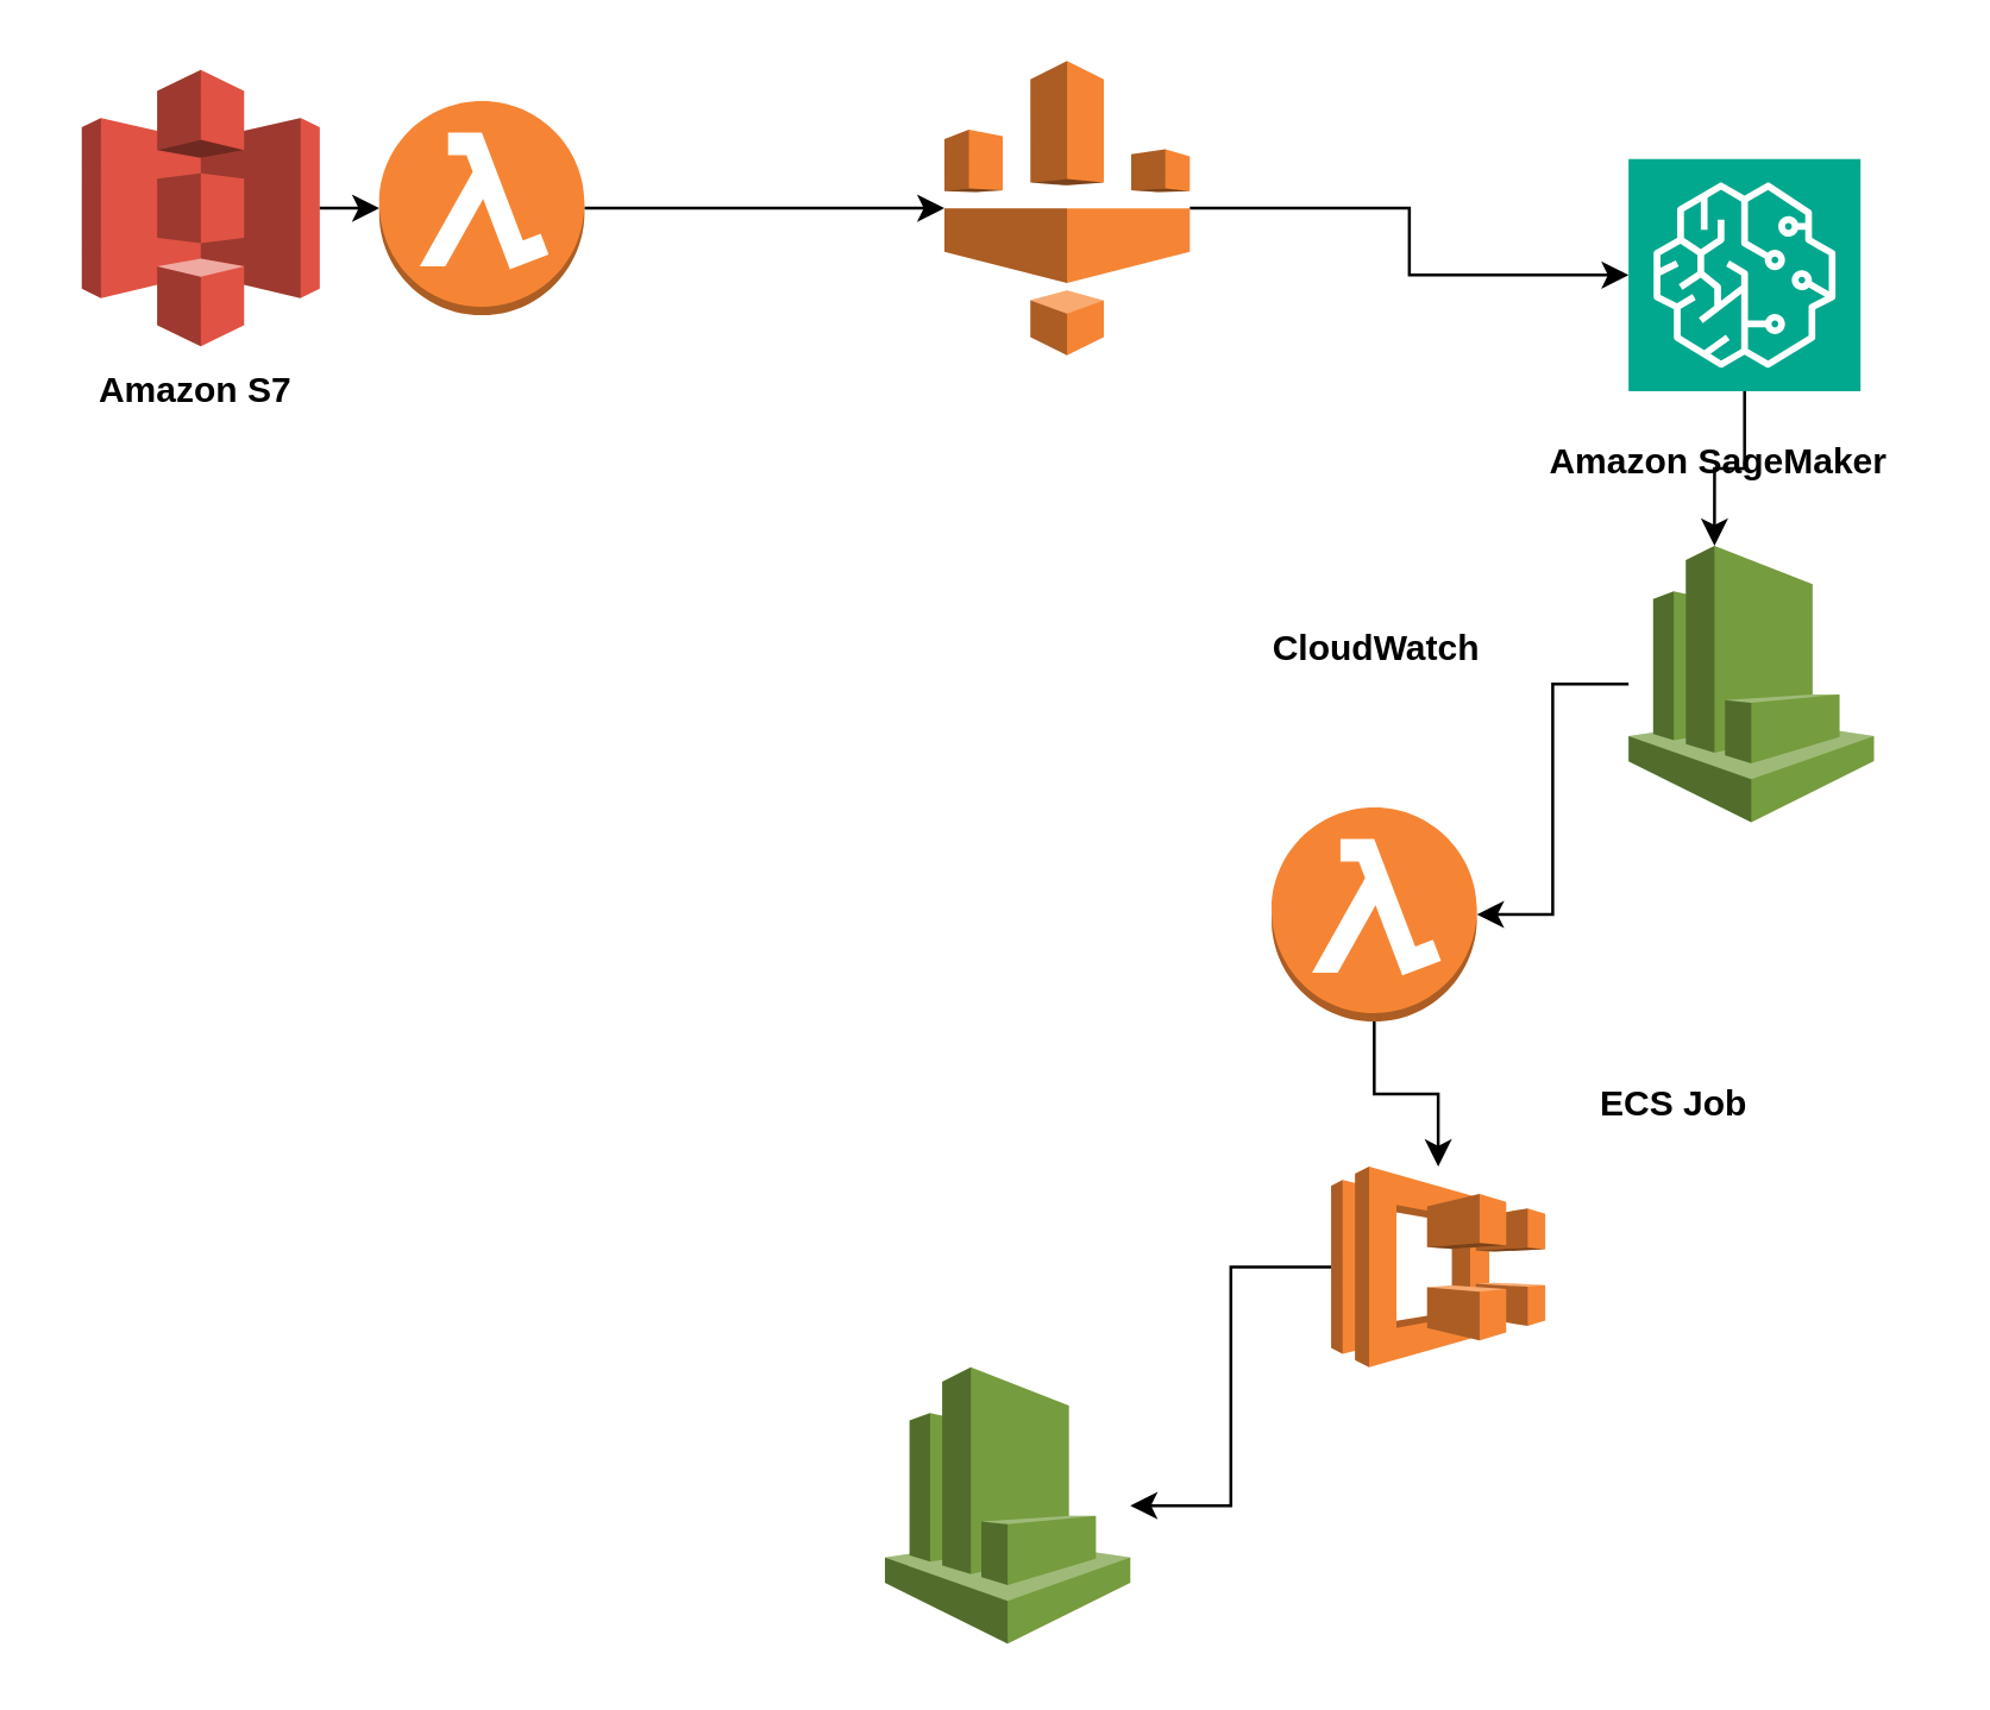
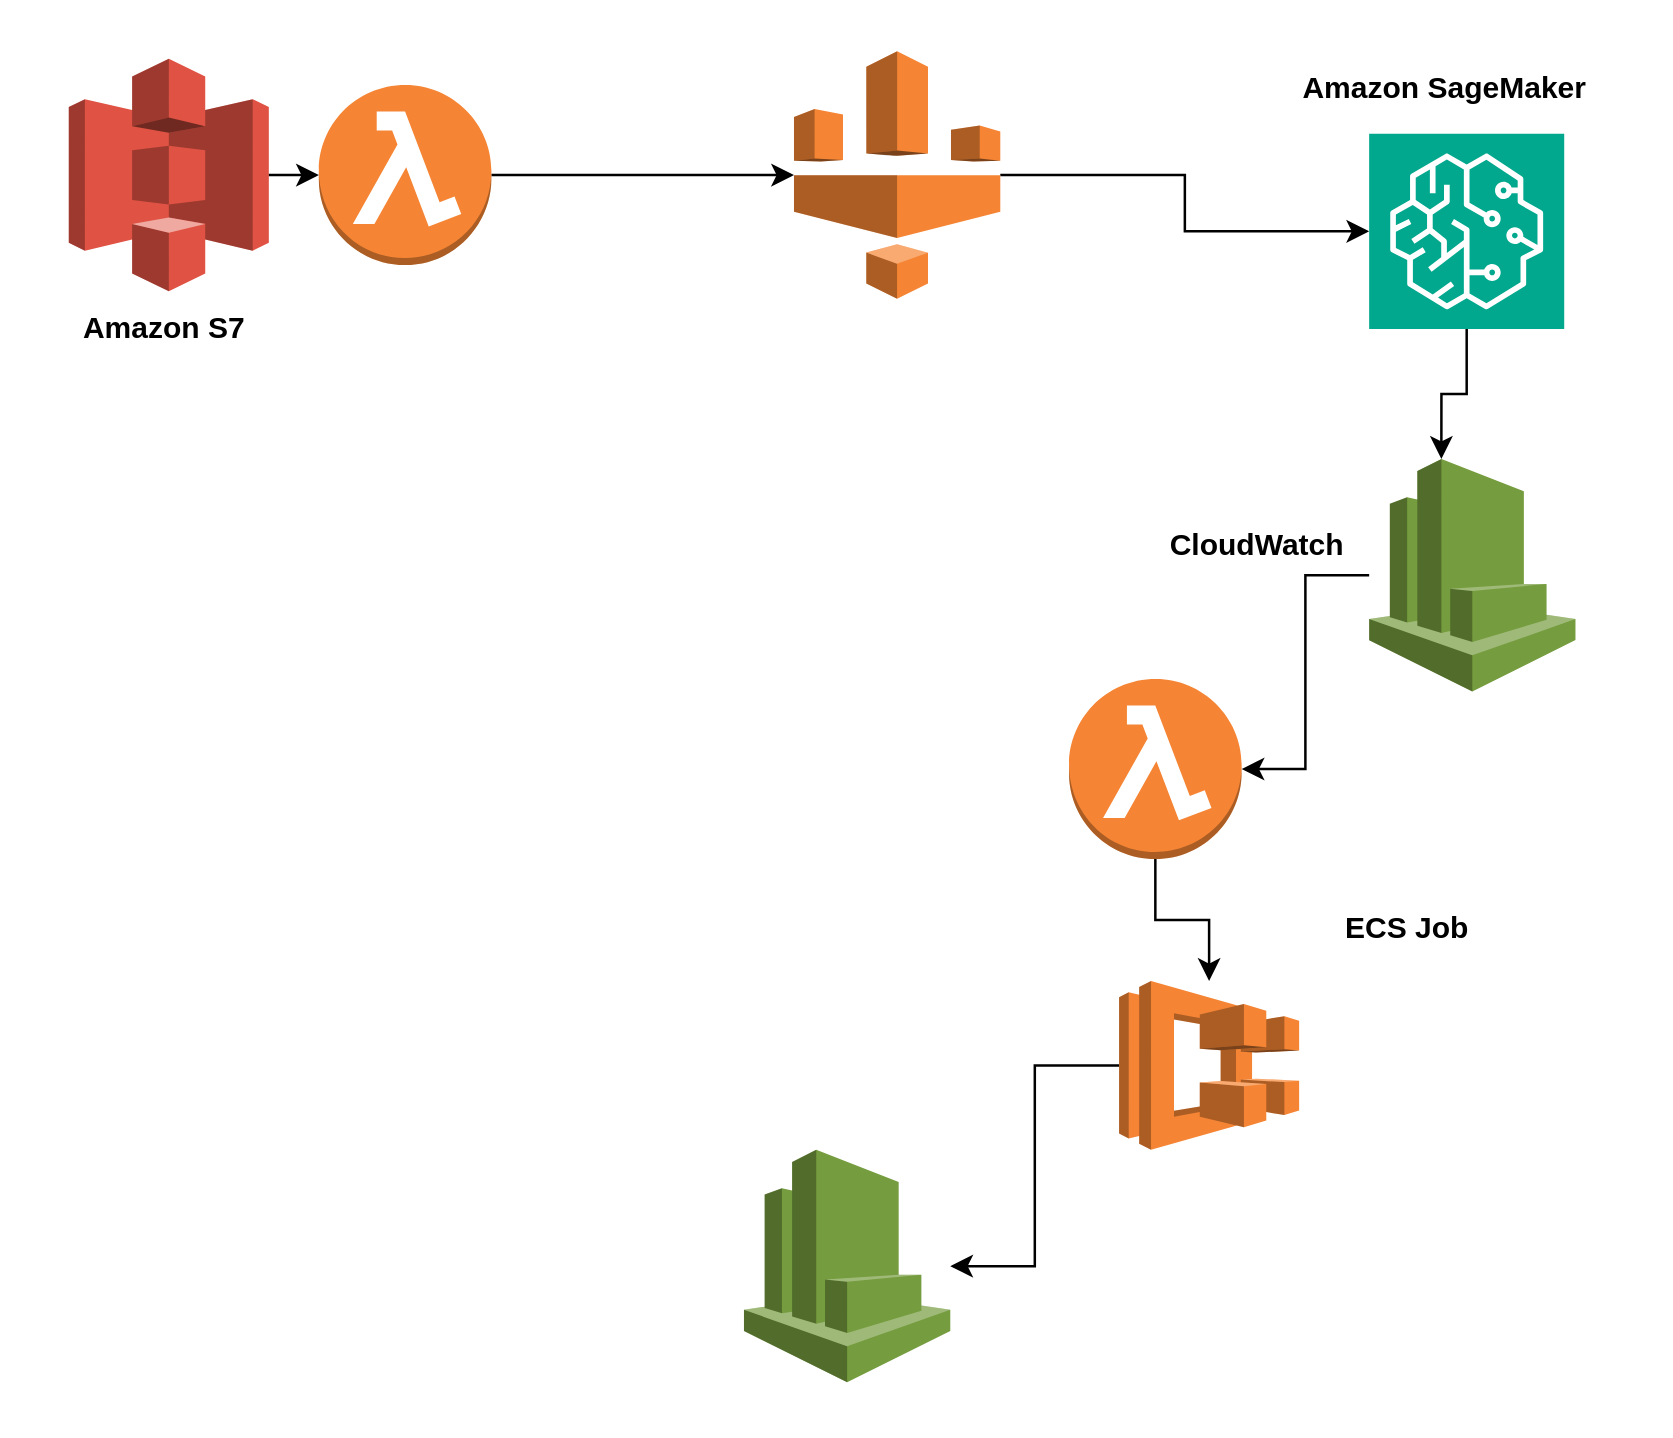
  <mxCell id="0" />
  <mxCell id="1" parent="0" />
  <mxCell id="2" value="" style="outlineConnect=0;dashed=0;verticalLabelPosition=bottom;verticalAlign=top;align=center;html=1;shape=mxgraph.aws3.s3;fillColor=#E05243;gradientColor=none;" vertex="1" parent="1"><mxGeometry x="27" y="23" width="80" height="93" as="geometry" /></mxCell>
  <mxCell id="3" value="&lt;span style=&quot;&quot; data-end=&quot;1078&quot; data-start=&quot;1065&quot;&gt;&lt;b&gt;Amazon S7&lt;/b&gt;&lt;/span&gt;" style="text;html=1;align=center;verticalAlign=middle;resizable=0;points=[];autosize=1;strokeColor=none;fillColor=none;" vertex="1" parent="1"><mxGeometry x="20.25" y="116" width="90" height="30" as="geometry" /></mxCell>
  <mxCell id="4" style="edgeStyle=orthogonalEdgeStyle;rounded=0;orthogonalLoop=1;jettySize=auto;html=1;" edge="1" parent="1" source="5" target="6"><mxGeometry relative="1" as="geometry" /></mxCell>
  <mxCell id="5" value="" style="outlineConnect=0;dashed=0;verticalLabelPosition=bottom;verticalAlign=top;align=center;html=1;shape=mxgraph.aws3.glue;fillColor=#F58534;gradientColor=none;" vertex="1" parent="1"><mxGeometry x="317" y="20" width="82.5" height="99" as="geometry" /></mxCell>
  <mxCell id="6" value="" style="sketch=0;points=[[0,0,0],[0.25,0,0],[0.5,0,0],[0.75,0,0],[1,0,0],[0,1,0],[0.25,1,0],[0.5,1,0],[0.75,1,0],[1,1,0],[0,0.25,0],[0,0.5,0],[0,0.75,0],[1,0.25,0],[1,0.5,0],[1,0.75,0]];outlineConnect=0;fontColor=#232F3E;fillColor=#01A88D;strokeColor=#ffffff;dashed=0;verticalLabelPosition=bottom;verticalAlign=top;align=center;html=1;fontSize=12;fontStyle=0;aspect=fixed;shape=mxgraph.aws4.resourceIcon;resIcon=mxgraph.aws4.sagemaker;" vertex="1" parent="1"><mxGeometry x="547" y="53" width="78" height="78" as="geometry" /></mxCell>
  <mxCell id="7" value="" style="outlineConnect=0;dashed=0;verticalLabelPosition=bottom;verticalAlign=top;align=center;html=1;shape=mxgraph.aws3.cloudwatch;fillColor=#759C3E;gradientColor=none;" vertex="1" parent="1"><mxGeometry x="547" y="183" width="82.5" height="93" as="geometry" /></mxCell>
  <mxCell id="8" style="edgeStyle=orthogonalEdgeStyle;rounded=0;orthogonalLoop=1;jettySize=auto;html=1;entryX=0.35;entryY=0;entryDx=0;entryDy=0;entryPerimeter=0;" edge="1" parent="1" source="6" target="7"><mxGeometry relative="1" as="geometry" /></mxCell>
  <mxCell id="9" style="edgeStyle=orthogonalEdgeStyle;rounded=0;orthogonalLoop=1;jettySize=auto;html=1;entryX=0;entryY=0.5;entryDx=0;entryDy=0;entryPerimeter=0;" edge="1" parent="1" source="10" target="5"><mxGeometry relative="1" as="geometry"><mxPoint x="287" y="70" as="targetPoint" /></mxGeometry></mxCell>
  <mxCell id="10" value="" style="outlineConnect=0;dashed=0;verticalLabelPosition=bottom;verticalAlign=top;align=center;html=1;shape=mxgraph.aws3.lambda_function;fillColor=#F58534;gradientColor=none;" vertex="1" parent="1"><mxGeometry x="127" y="33.5" width="69" height="72" as="geometry" /></mxCell>
  <mxCell id="11" style="edgeStyle=orthogonalEdgeStyle;rounded=0;orthogonalLoop=1;jettySize=auto;html=1;exitX=1;exitY=0.5;exitDx=0;exitDy=0;exitPerimeter=0;entryX=0;entryY=0.5;entryDx=0;entryDy=0;entryPerimeter=0;" edge="1" parent="1" source="2" target="10"><mxGeometry relative="1" as="geometry" /></mxCell>
- <mxCell id="12" value="&lt;b&gt;Amazon SageMaker&lt;/b&gt;" style="text;html=1;align=center;verticalAlign=middle;resizable=0;points=[];autosize=1;strokeColor=none;fillColor=none;" vertex="1" parent="1"><mxGeometry x="507" y="140" width="140" height="30" as="geometry" /></mxCell>
- <mxCell id="13" value="&lt;strong data-end=&quot;1658&quot; data-start=&quot;1644&quot;&gt;CloudWatch&lt;/strong&gt;" style="text;html=1;align=center;verticalAlign=middle;resizable=0;points=[];autosize=1;strokeColor=none;fillColor=none;" vertex="1" parent="1"><mxGeometry x="417" y="203" width="90" height="30" as="geometry" /></mxCell>
+ <mxCell id="12" value="&lt;b&gt;Amazon SageMaker&lt;/b&gt;" style="text;html=1;align=center;verticalAlign=middle;resizable=0;points=[];autosize=1;strokeColor=none;fillColor=none;" vertex="1" parent="1"><mxGeometry x="507" y="20" width="140" height="30" as="geometry" /></mxCell>
+ <mxCell id="13" value="&lt;strong data-end=&quot;1658&quot; data-start=&quot;1644&quot;&gt;CloudWatch&lt;/strong&gt;" style="text;html=1;align=center;verticalAlign=middle;resizable=0;points=[];autosize=1;strokeColor=none;fillColor=none;" vertex="1" parent="1"><mxGeometry x="457" y="203" width="90" height="30" as="geometry" /></mxCell>
  <mxCell id="14" style="edgeStyle=orthogonalEdgeStyle;rounded=0;orthogonalLoop=1;jettySize=auto;html=1;" edge="1" parent="1" source="15" target="20"><mxGeometry relative="1" as="geometry" /></mxCell>
  <mxCell id="15" value="" style="outlineConnect=0;dashed=0;verticalLabelPosition=bottom;verticalAlign=top;align=center;html=1;shape=mxgraph.aws3.ecs;fillColor=#F58534;gradientColor=none;" vertex="1" parent="1"><mxGeometry x="447" y="391.75" width="72" height="67.5" as="geometry" /></mxCell>
  <mxCell id="16" value="&lt;b&gt;ECS Job&lt;/b&gt;" style="text;html=1;align=center;verticalAlign=middle;resizable=0;points=[];autosize=1;strokeColor=none;fillColor=none;" vertex="1" parent="1"><mxGeometry x="527" y="355.5" width="70" height="30" as="geometry" /></mxCell>
  <mxCell id="17" style="edgeStyle=orthogonalEdgeStyle;rounded=0;orthogonalLoop=1;jettySize=auto;html=1;" edge="1" parent="1" source="18" target="15"><mxGeometry relative="1" as="geometry" /></mxCell>
  <mxCell id="18" value="" style="outlineConnect=0;dashed=0;verticalLabelPosition=bottom;verticalAlign=top;align=center;html=1;shape=mxgraph.aws3.lambda_function;fillColor=#F58534;gradientColor=none;" vertex="1" parent="1"><mxGeometry x="427" y="271" width="69" height="72" as="geometry" /></mxCell>
  <mxCell id="19" style="edgeStyle=orthogonalEdgeStyle;rounded=0;orthogonalLoop=1;jettySize=auto;html=1;entryX=1;entryY=0.5;entryDx=0;entryDy=0;entryPerimeter=0;" edge="1" parent="1" source="7" target="18"><mxGeometry relative="1" as="geometry" /></mxCell>
  <mxCell id="20" value="" style="outlineConnect=0;dashed=0;verticalLabelPosition=bottom;verticalAlign=top;align=center;html=1;shape=mxgraph.aws3.cloudwatch;fillColor=#759C3E;gradientColor=none;" vertex="1" parent="1"><mxGeometry x="297" y="459.25" width="82.5" height="93" as="geometry" /></mxCell>
